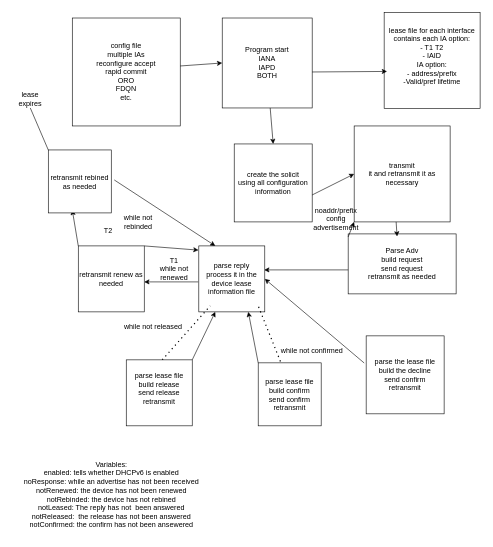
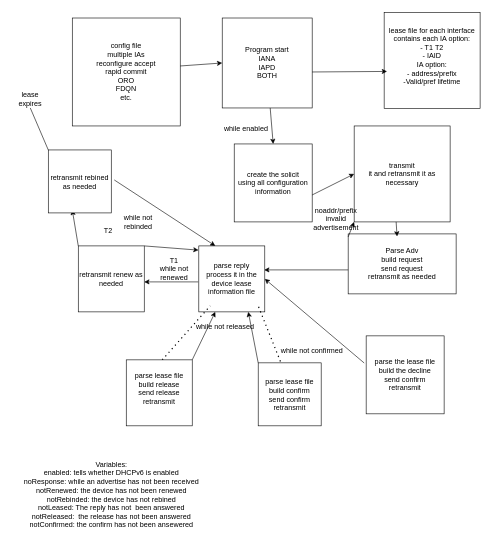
  <mxCell id="0" />
  <mxCell id="1" parent="0" />
  <mxCell id="2" value="Program start&lt;div&gt;IANA&lt;/div&gt;&lt;div&gt;IAPD&lt;/div&gt;&lt;div&gt;BOTH&lt;/div&gt;" style="whiteSpace=wrap;html=1;aspect=fixed;" vertex="1" parent="1"><mxGeometry x="370" y="29" width="150" height="150" as="geometry" /></mxCell>
  <mxCell id="3" value="config file&lt;div&gt;multiple IAs&lt;/div&gt;&lt;div&gt;reconfigure accept&lt;/div&gt;&lt;div&gt;rapid commit&lt;/div&gt;&lt;div&gt;ORO&lt;/div&gt;&lt;div&gt;FDQN&lt;/div&gt;&lt;div&gt;etc.&lt;/div&gt;" style="whiteSpace=wrap;html=1;aspect=fixed;" vertex="1" parent="1"><mxGeometry x="120" y="29" width="180" height="180" as="geometry" /></mxCell>
  <mxCell id="4" value="" style="endArrow=classic;html=1;rounded=0;entryX=0;entryY=0.5;entryDx=0;entryDy=0;" edge="1" parent="1" target="2"><mxGeometry width="50" height="50" relative="1" as="geometry"><mxPoint x="300" y="109" as="sourcePoint" /><mxPoint x="350" y="59" as="targetPoint" /></mxGeometry></mxCell>
  <mxCell id="5" value="create the solicit&lt;div&gt;using all configuration information&lt;/div&gt;" style="whiteSpace=wrap;html=1;aspect=fixed;" vertex="1" parent="1"><mxGeometry x="390" y="239" width="130" height="130" as="geometry" /></mxCell>
  <mxCell id="6" value="" style="endArrow=classic;html=1;rounded=0;entryX=0.5;entryY=0;entryDx=0;entryDy=0;" edge="1" parent="1" target="5"><mxGeometry width="50" height="50" relative="1" as="geometry"><mxPoint x="450" y="179" as="sourcePoint" /><mxPoint x="500" y="129" as="targetPoint" /></mxGeometry></mxCell>
  <mxCell id="7" value="transmit&lt;div&gt;it and retransmit it as necessary&lt;/div&gt;" style="whiteSpace=wrap;html=1;aspect=fixed;" vertex="1" parent="1"><mxGeometry x="590" y="209" width="160" height="160" as="geometry" /></mxCell>
  <mxCell id="8" value="" style="endArrow=classic;html=1;rounded=0;entryX=0;entryY=0.5;entryDx=0;entryDy=0;" edge="1" parent="1" target="7"><mxGeometry width="50" height="50" relative="1" as="geometry"><mxPoint x="520" y="324.04" as="sourcePoint" /><mxPoint x="667.28" y="229" as="targetPoint" /></mxGeometry></mxCell>
  <mxCell id="9" value="Parse Adv&lt;div&gt;&lt;span style=&quot;background-color: transparent; color: light-dark(rgb(0, 0, 0), rgb(255, 255, 255));&quot;&gt;build request&lt;/span&gt;&lt;/div&gt;&lt;div&gt;send request&lt;/div&gt;&lt;div&gt;retransmit as needed&lt;/div&gt;" style="rounded=0;whiteSpace=wrap;html=1;" vertex="1" parent="1"><mxGeometry x="580" y="389" width="180" height="100" as="geometry" /></mxCell>
+ <mxCell id="10" value="while enabled" style="text;html=1;align=center;verticalAlign=middle;whiteSpace=wrap;rounded=0;" vertex="1" parent="1"><mxGeometry x="340" y="199" width="140" height="30" as="geometry" /></mxCell>
  <mxCell id="11" value="" style="endArrow=classic;html=1;rounded=0;entryX=0.453;entryY=0.042;entryDx=0;entryDy=0;entryPerimeter=0;" edge="1" parent="1" target="9"><mxGeometry width="50" height="50" relative="1" as="geometry"><mxPoint x="660" y="369" as="sourcePoint" /><mxPoint x="710" y="319" as="targetPoint" /></mxGeometry></mxCell>
  <mxCell id="12" value="" style="endArrow=classic;html=1;rounded=0;" edge="1" parent="1"><mxGeometry width="50" height="50" relative="1" as="geometry"><mxPoint x="580" y="449" as="sourcePoint" /><mxPoint x="440" y="449" as="targetPoint" /></mxGeometry></mxCell>
  <mxCell id="13" value="parse reply&lt;div&gt;process it in the device lease information file&lt;/div&gt;" style="whiteSpace=wrap;html=1;aspect=fixed;" vertex="1" parent="1"><mxGeometry x="331" y="409" width="110" height="110" as="geometry" /></mxCell>
  <mxCell id="14" value="Variables:&lt;div&gt;enabled: tells whether DHCPv6 is enabled&lt;/div&gt;&lt;div&gt;noResponse: while an advertise has not been received&lt;/div&gt;&lt;div&gt;notRenewed: the device has not been renewed&lt;/div&gt;&lt;div&gt;notRebinded: the device has not rebined&lt;/div&gt;&lt;div&gt;notLeased: The reply has not&amp;nbsp; been answered&lt;/div&gt;&lt;div&gt;notReleased:&amp;nbsp; the release has not been answered&lt;/div&gt;&lt;div&gt;notConfirmed: the confirm has not been ansewered&lt;/div&gt;" style="text;html=1;align=center;verticalAlign=middle;resizable=0;points=[];autosize=1;strokeColor=none;fillColor=none;" vertex="1" parent="1"><mxGeometry x="25" y="759" width="320" height="130" as="geometry" /></mxCell>
  <mxCell id="15" value="" style="endArrow=classic;html=1;rounded=0;" edge="1" parent="1"><mxGeometry width="50" height="50" relative="1" as="geometry"><mxPoint x="330" y="469" as="sourcePoint" /><mxPoint x="240" y="469" as="targetPoint" /></mxGeometry></mxCell>
  <mxCell id="16" value="retransmit renew as needed" style="whiteSpace=wrap;html=1;aspect=fixed;" vertex="1" parent="1"><mxGeometry x="130" y="409" width="110" height="110" as="geometry" /></mxCell>
  <mxCell id="17" value="T1" style="text;html=1;align=center;verticalAlign=middle;whiteSpace=wrap;rounded=0;" vertex="1" parent="1"><mxGeometry x="260" y="419" width="60" height="30" as="geometry" /></mxCell>
  <mxCell id="18" value="" style="endArrow=classic;html=1;rounded=0;" edge="1" parent="1"><mxGeometry width="50" height="50" relative="1" as="geometry"><mxPoint x="130" y="409" as="sourcePoint" /><mxPoint x="120" y="349" as="targetPoint" /></mxGeometry></mxCell>
  <mxCell id="19" value="retransmit rebined as needed" style="whiteSpace=wrap;html=1;aspect=fixed;" vertex="1" parent="1"><mxGeometry x="80" y="249" width="105" height="105" as="geometry" /></mxCell>
  <mxCell id="20" value="T2" style="text;html=1;align=center;verticalAlign=middle;whiteSpace=wrap;rounded=0;" vertex="1" parent="1"><mxGeometry x="150" y="369" width="60" height="30" as="geometry" /></mxCell>
  <mxCell id="21" value="while not renewed" style="text;html=1;align=center;verticalAlign=middle;whiteSpace=wrap;rounded=0;" vertex="1" parent="1"><mxGeometry x="260" y="439" width="60" height="30" as="geometry" /></mxCell>
  <mxCell id="22" value="while not rebinded" style="text;html=1;align=center;verticalAlign=middle;whiteSpace=wrap;rounded=0;" vertex="1" parent="1"><mxGeometry x="200" y="354" width="60" height="30" as="geometry" /></mxCell>
  <mxCell id="23" value="" style="endArrow=classic;html=1;rounded=0;entryX=0;entryY=1;entryDx=0;entryDy=0;" edge="1" parent="1" target="7"><mxGeometry width="50" height="50" relative="1" as="geometry"><mxPoint x="580" y="394" as="sourcePoint" /><mxPoint x="630" y="344" as="targetPoint" /></mxGeometry></mxCell>
- <mxCell id="24" value="noaddr/prefix&lt;div&gt;config advertisement&lt;/div&gt;" style="text;html=1;align=center;verticalAlign=middle;whiteSpace=wrap;rounded=0;" vertex="1" parent="1"><mxGeometry x="530" y="349" width="60" height="30" as="geometry" /></mxCell>
+ <mxCell id="24" value="noaddr/prefix&lt;div&gt;invalid advertisement&lt;/div&gt;" style="text;html=1;align=center;verticalAlign=middle;whiteSpace=wrap;rounded=0;" vertex="1" parent="1"><mxGeometry x="530" y="349" width="60" height="30" as="geometry" /></mxCell>
  <mxCell id="25" value="" style="endArrow=none;dashed=1;html=1;dashPattern=1 3;strokeWidth=2;rounded=0;" edge="1" parent="1"><mxGeometry width="50" height="50" relative="1" as="geometry"><mxPoint x="270" y="599" as="sourcePoint" /><mxPoint x="350" y="509" as="targetPoint" /></mxGeometry></mxCell>
- <mxCell id="26" value="while not released" style="text;html=1;align=center;verticalAlign=middle;whiteSpace=wrap;rounded=0;" vertex="1" parent="1"><mxGeometry x="190" y="529" width="130" height="30" as="geometry" /></mxCell>
+ <mxCell id="26" value="while not released" style="text;html=1;align=center;verticalAlign=middle;whiteSpace=wrap;rounded=0;" vertex="1" parent="1"><mxGeometry x="310" y="529" width="130" height="30" as="geometry" /></mxCell>
  <mxCell id="27" value="" style="endArrow=none;dashed=1;html=1;dashPattern=1 3;strokeWidth=2;rounded=0;" edge="1" parent="1"><mxGeometry width="50" height="50" relative="1" as="geometry"><mxPoint x="470" y="609" as="sourcePoint" /><mxPoint x="430" y="509" as="targetPoint" /></mxGeometry></mxCell>
  <mxCell id="28" value="while not confirmed" style="text;html=1;align=center;verticalAlign=middle;whiteSpace=wrap;rounded=0;" vertex="1" parent="1"><mxGeometry x="460" y="569" width="120" height="30" as="geometry" /></mxCell>
  <mxCell id="29" value="&lt;div&gt;parse lease file&lt;/div&gt;&lt;div&gt;build release&lt;/div&gt;send release&lt;div&gt;retransmit&lt;/div&gt;&lt;div&gt;&lt;div&gt;&lt;br&gt;&lt;/div&gt;&lt;/div&gt;" style="whiteSpace=wrap;html=1;aspect=fixed;" vertex="1" parent="1"><mxGeometry x="210" y="599" width="110" height="110" as="geometry" /></mxCell>
  <mxCell id="30" value="&lt;div&gt;parse lease file&lt;/div&gt;build confirm&lt;div&gt;send confirm&lt;/div&gt;&lt;div&gt;retransmit&lt;/div&gt;" style="whiteSpace=wrap;html=1;aspect=fixed;" vertex="1" parent="1"><mxGeometry x="430" y="604" width="105" height="105" as="geometry" /></mxCell>
  <mxCell id="31" value="" style="endArrow=classic;html=1;rounded=0;entryX=-0.005;entryY=0.064;entryDx=0;entryDy=0;entryPerimeter=0;" edge="1" parent="1" target="13"><mxGeometry width="50" height="50" relative="1" as="geometry"><mxPoint x="240" y="409" as="sourcePoint" /><mxPoint x="290" y="359" as="targetPoint" /></mxGeometry></mxCell>
  <mxCell id="32" value="" style="endArrow=classic;html=1;rounded=0;entryX=0.25;entryY=0;entryDx=0;entryDy=0;" edge="1" parent="1" target="13"><mxGeometry width="50" height="50" relative="1" as="geometry"><mxPoint x="190" y="299" as="sourcePoint" /><mxPoint x="240" y="249" as="targetPoint" /></mxGeometry></mxCell>
  <mxCell id="33" value="" style="endArrow=none;html=1;rounded=0;" edge="1" parent="1"><mxGeometry width="50" height="50" relative="1" as="geometry"><mxPoint x="80" y="249" as="sourcePoint" /><mxPoint x="50" y="179" as="targetPoint" /></mxGeometry></mxCell>
  <mxCell id="34" value="lease expires" style="text;html=1;align=center;verticalAlign=middle;whiteSpace=wrap;rounded=0;" vertex="1" parent="1"><mxGeometry x="20" y="149" width="60" height="30" as="geometry" /></mxCell>
  <mxCell id="35" value="" style="endArrow=classic;html=1;rounded=0;entryX=0.25;entryY=1;entryDx=0;entryDy=0;" edge="1" parent="1" target="13"><mxGeometry width="50" height="50" relative="1" as="geometry"><mxPoint x="320" y="599" as="sourcePoint" /><mxPoint x="370" y="549" as="targetPoint" /></mxGeometry></mxCell>
  <mxCell id="36" value="" style="endArrow=classic;html=1;rounded=0;entryX=0.75;entryY=1;entryDx=0;entryDy=0;exitX=0;exitY=0;exitDx=0;exitDy=0;" edge="1" parent="1" source="30" target="13"><mxGeometry width="50" height="50" relative="1" as="geometry"><mxPoint x="430" y="599" as="sourcePoint" /><mxPoint x="480" y="549" as="targetPoint" /></mxGeometry></mxCell>
  <mxCell id="37" value="lease file for each interface&lt;div&gt;contains each IA option:&lt;/div&gt;&lt;div&gt;- T1 T2&lt;/div&gt;&lt;div&gt;- IAID&lt;/div&gt;&lt;div&gt;IA option:&lt;/div&gt;&lt;div&gt;- address/prefix&lt;/div&gt;&lt;div&gt;-Valid/pref lifetime&lt;/div&gt;&lt;div&gt;&lt;br&gt;&lt;/div&gt;" style="whiteSpace=wrap;html=1;aspect=fixed;" vertex="1" parent="1"><mxGeometry x="640" y="20" width="160" height="160" as="geometry" /></mxCell>
  <mxCell id="38" value="" style="endArrow=classic;html=1;rounded=0;entryX=0.03;entryY=0.613;entryDx=0;entryDy=0;entryPerimeter=0;" edge="1" parent="1" target="37"><mxGeometry width="50" height="50" relative="1" as="geometry"><mxPoint x="520" y="119" as="sourcePoint" /><mxPoint x="570" y="69" as="targetPoint" /></mxGeometry></mxCell>
  <mxCell id="39" value="" style="endArrow=classic;html=1;rounded=0;entryX=1;entryY=0.5;entryDx=0;entryDy=0;exitX=-0.025;exitY=0.348;exitDx=0;exitDy=0;exitPerimeter=0;" edge="1" parent="1" source="40" target="13"><mxGeometry width="50" height="50" relative="1" as="geometry"><mxPoint x="590" y="589" as="sourcePoint" /><mxPoint x="640" y="539" as="targetPoint" /></mxGeometry></mxCell>
  <mxCell id="40" value="parse the lease file&lt;div&gt;build the decline&lt;/div&gt;&lt;div&gt;send confirm&lt;/div&gt;&lt;div&gt;retransmit&lt;/div&gt;" style="whiteSpace=wrap;html=1;aspect=fixed;" vertex="1" parent="1"><mxGeometry x="610" y="559" width="130" height="130" as="geometry" /></mxCell>
